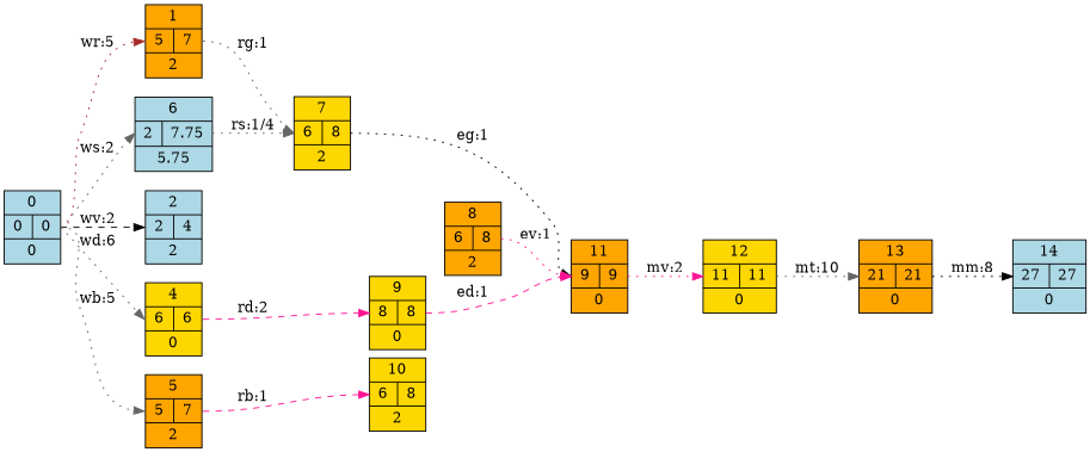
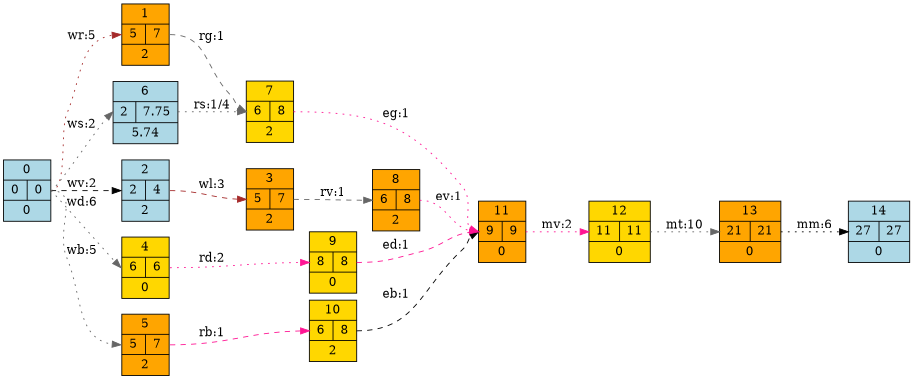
  digraph {
    rankdir=LR
    node [fillcolor=orange shape=record style=filled]
    edge [color=gray40 headport=p1 style=dotted tailport=p2]
    n1 [fillcolor=lightblue label="0|{0|<p2>0}|0"]
    n2 [label="1|{<p1>5|<p2>7}|2"]
-   n3 [fillcolor=lightblue label="6|{<p1>2|<p2>7.75}|5.75"]
+   n3 [fillcolor=lightblue label="6|{<p1>2|<p2>7.75}|5.74"]
    n4 [fillcolor=lightblue label="2|{<p1>2|<p2>4}|2"]
    n5 [fillcolor=gold label="4|{<p1>6|<p2>6}|0"]
    n6 [label="5|{<p1>5|<p2>7}|2"]
    n7 [fillcolor=gold label="7|{<p1>6|<p2>8}|2"]
+   n8 [label="3|{<p1>5|<p2>7}|2"]
    n9 [fillcolor=gold label="9|{<p1>8|<p2>8}|0"]
    n10 [fillcolor=gold label="10|{<p1>6|<p2>8}|2"]
    n11 [label="11|{<p1>9|<p2>9}|0"]
    n12 [label="8|{<p1>6|<p2>8}|2"]
    n13 [fillcolor=gold label="12|{<p1>11|<p2>11}|0"]
    n14 [label="13|{<p1>21|<p2>21}|0"]
    n15 [fillcolor=lightblue label="14|{<p1>27|<p2>27}|0"]
    n1 -> n2 [color=brown label="wr:5"]
    n1 -> n3 [label="ws:2"]
    n1 -> n4 [color=black label="wv:2" style=dashed]
    n1 -> n5 [label="wd:6"]
    n1 -> n6 [label="wb:5"]
-   n2 -> n7 [label="rg:1"]
+   n2 -> n7 [label="rg:1" style=dashed]
    n3 -> n7 [label="rs:1/4"]
-   n5 -> n9 [color=deeppink label="rd:2" style=dashed]
+   n4 -> n8 [color=brown label="wl:3" style=dashed]
+   n5 -> n9 [color=deeppink label="rd:2"]
    n6 -> n10 [color=deeppink label="rb:1" style=dashed]
-   n7 -> n11 [color=black label="eg:1"]
+   n7 -> n11 [color=deeppink label="eg:1"]
+   n8 -> n12 [label="rv:1" style=dashed]
    n9 -> n11 [color=deeppink label="ed:1" style=dashed]
+   n10 -> n11 [color=black label="eb:1" style=dashed]
    n11 -> n13 [color=deeppink label="mv:2"]
    n12 -> n11 [color=deeppink label="ev:1"]
    n13 -> n14 [label="mt:10"]
-   n14 -> n15 [color=black label="mm:8"]
+   n14 -> n15 [color=black label="mm:6"]
  }
